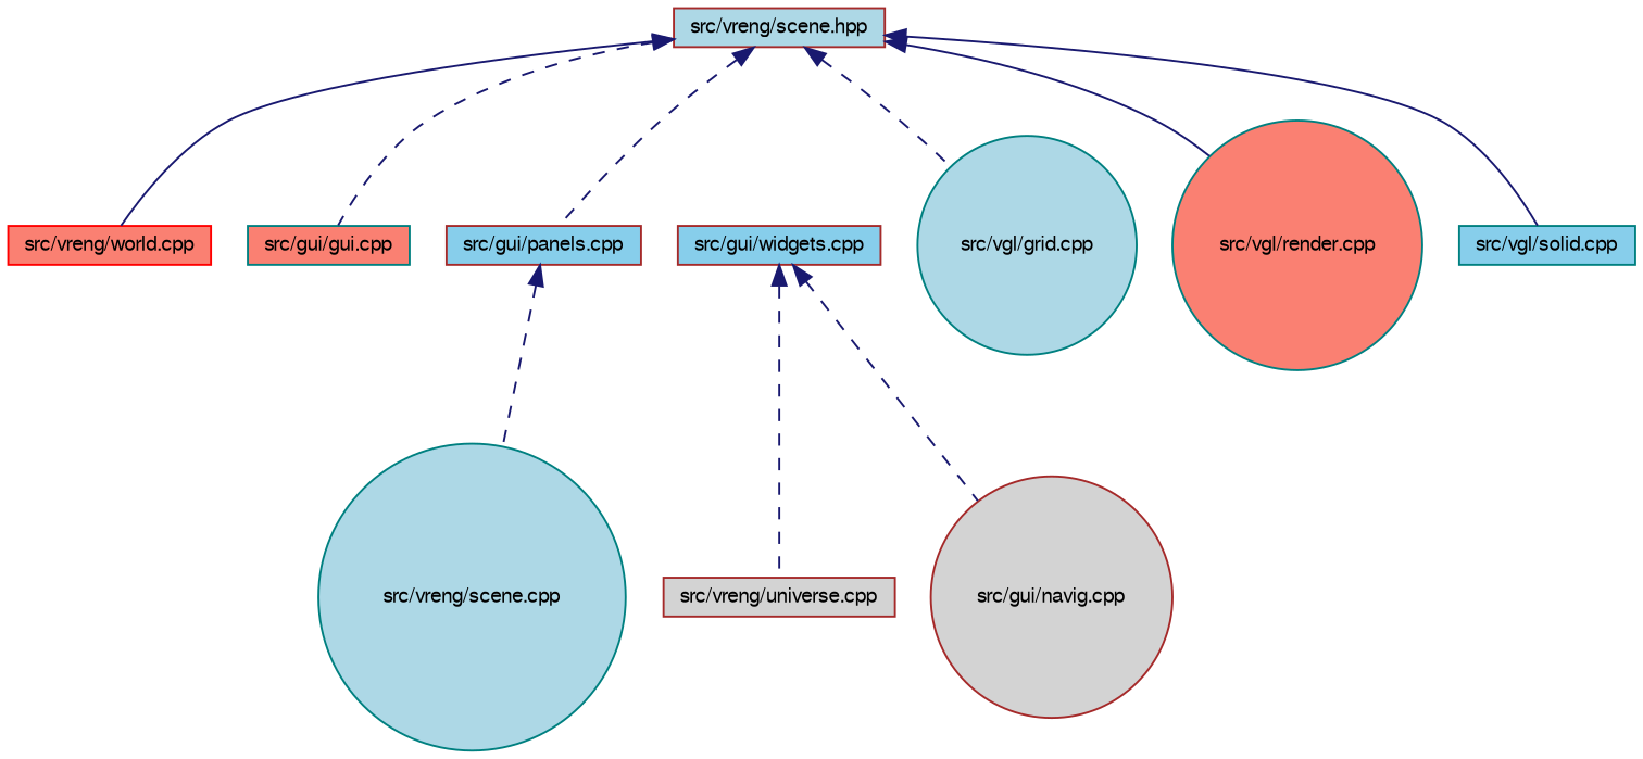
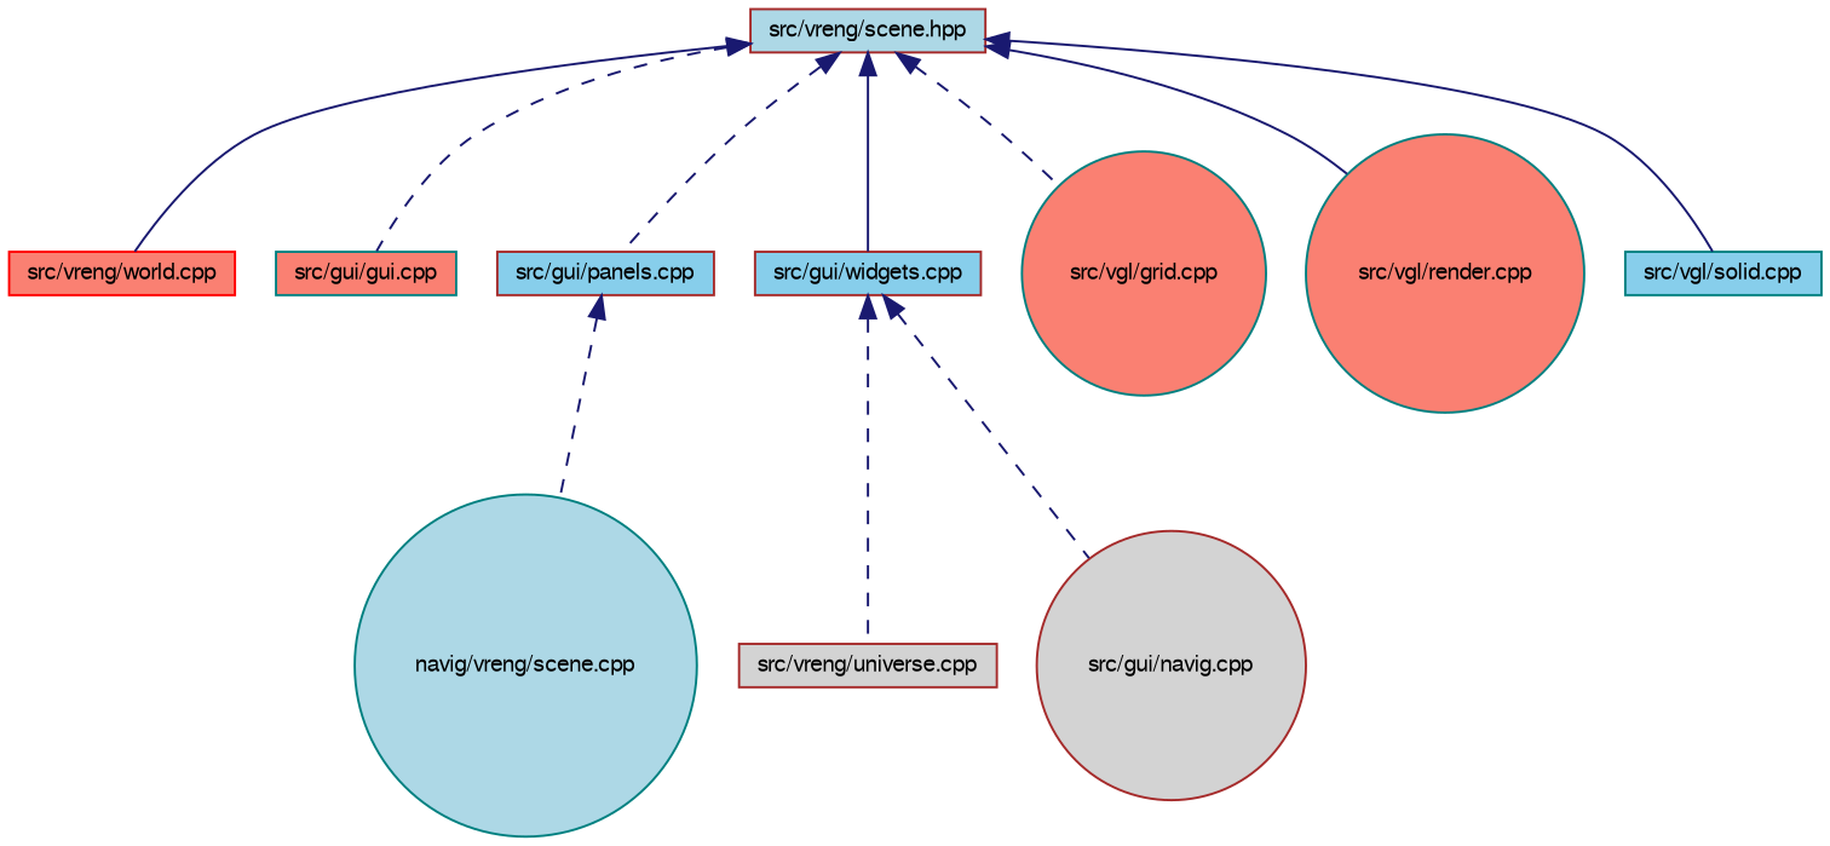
  digraph {
    node [color=brown fillcolor=salmon fontname=FreeSans fontsize=10 shape=box style=filled]
    edge [color=midnightblue dir=back fontname=FreeSans fontsize=10 labelfontname=FreeSans labelfontsize=10 style=dashed]
    n1 [fillcolor=lightblue fontcolor=black height=0.2 label="src/vreng/scene.hpp" width=0.4]
    n2 [color=red height=0.2 label="src/vreng/world.cpp" width=0.4]
    n3 [color=teal height=0.2 label="src/gui/gui.cpp" width=0.4]
    n4 [fillcolor=skyblue height=0.2 label="src/gui/panels.cpp" width=0.4]
    n5 [fillcolor=skyblue height=0.2 label="src/gui/widgets.cpp" width=0.4]
-   n6 [color=teal fillcolor=lightblue height=0.2 label="src/vgl/grid.cpp" shape=circle width=0.4]
+   n6 [color=teal height=0.2 label="src/vgl/grid.cpp" shape=circle width=0.4]
    n7 [color=teal height=0.2 label="src/vgl/render.cpp" shape=circle width=0.4]
    n8 [color=teal fillcolor=skyblue height=0.2 label="src/vgl/solid.cpp" width=0.4]
-   n9 [color=teal fillcolor=lightblue height=0.2 label="src/vreng/scene.cpp" shape=circle width=0.4]
+   n9 [color=teal fillcolor=lightblue height=0.2 label="navig/vreng/scene.cpp" shape=circle width=0.4]
    n10 [fillcolor=lightgrey height=0.2 label="src/vreng/universe.cpp" width=0.4]
    n11 [fillcolor=lightgrey height=0.2 label="src/gui/navig.cpp" shape=circle width=0.4]
    n1 -> n2 [style=solid]
    n1 -> n3
    n1 -> n4
+   n1 -> n5 [style=solid]
    n1 -> n6
    n1 -> n7 [style=solid]
    n1 -> n8 [style=solid]
    n4 -> n9
    n5 -> n10
    n5 -> n11
  }
